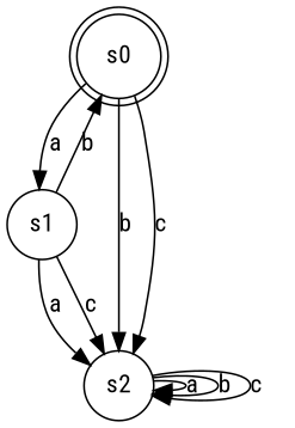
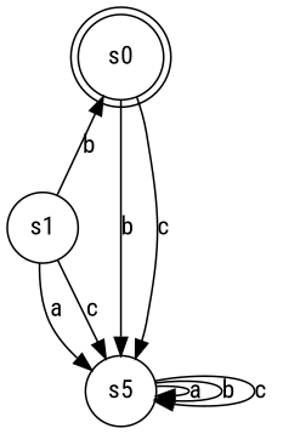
  digraph {
    fontname="Roboto Condensed"
    node [fontname="Roboto Condensed" shape=circle]
    edge [fontname="Roboto Condensed"]
    n1 [label=s0 shape=doublecircle]
    n2 [label=s1]
-   n3 [label=s2]
-   n1 -> n2 [label=a]
+   n3 [label=s5]
    n1 -> n3 [label=b]
    n1 -> n3 [label=c]
    n2 -> n1 [label=b]
    n2 -> n3 [label=a]
    n2 -> n3 [label=c]
    n3 -> n3 [label=a]
    n3 -> n3 [label=b]
    n3 -> n3 [label=c]
  }
